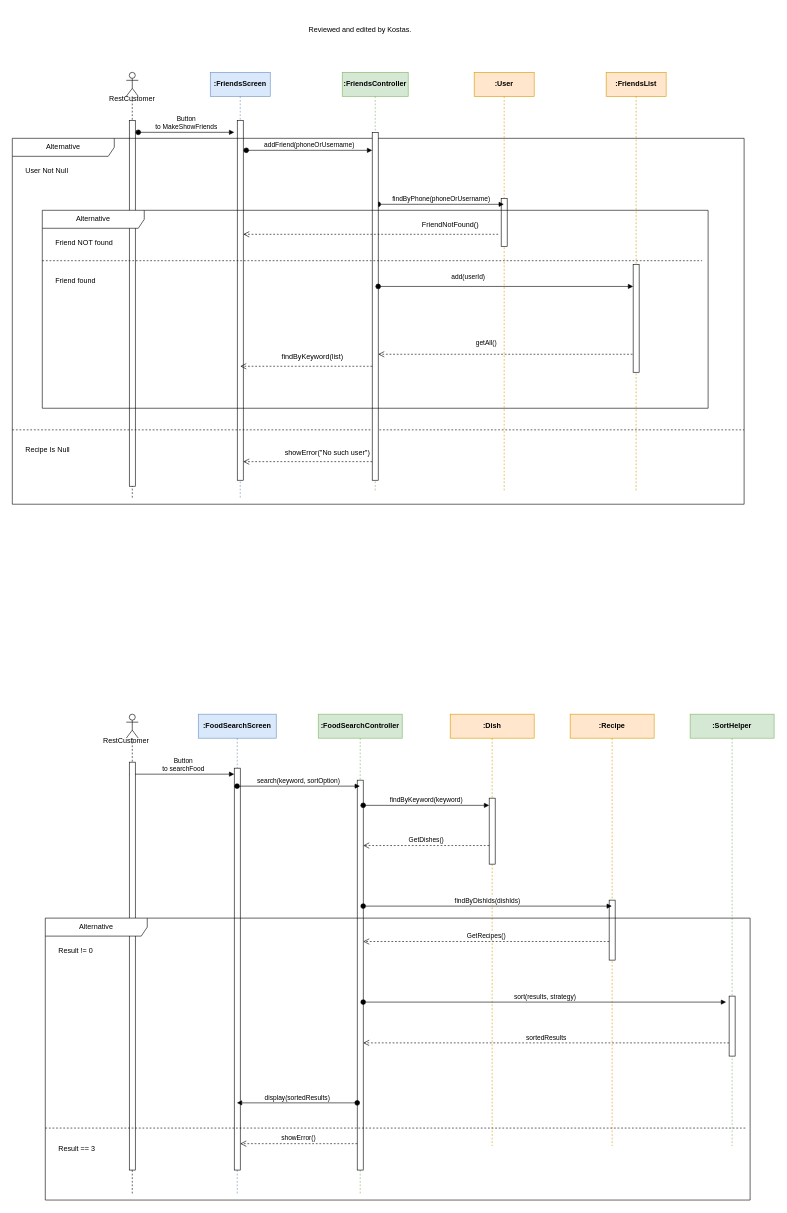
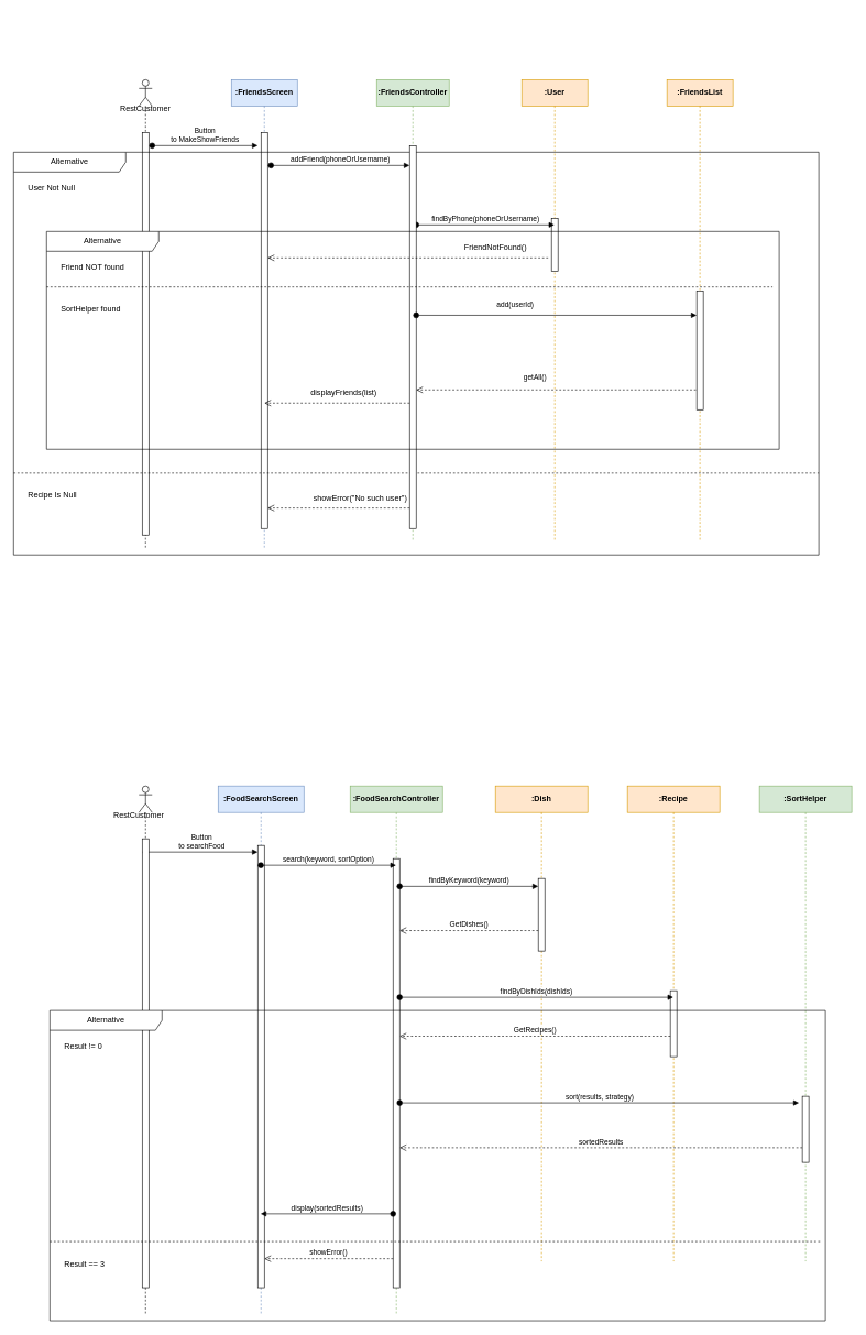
  <mxCell id="0" />
  <mxCell id="1" parent="0" />
  <mxCell id="2" value="&lt;strong data-end=&quot;1178&quot; data-start=&quot;1161&quot;&gt;:FriendsScreen&lt;/strong&gt;" style="shape=umlLifeline;perimeter=lifelinePerimeter;whiteSpace=wrap;html=1;container=1;dropTarget=0;collapsible=0;recursiveResize=0;outlineConnect=0;portConstraint=eastwest;newEdgeStyle={&quot;curved&quot;:0,&quot;rounded&quot;:0};fillColor=#dae8fc;strokeColor=#6c8ebf;" parent="1" vertex="1"><mxGeometry x="350" y="120" width="100" height="710" as="geometry" /></mxCell>
  <mxCell id="3" value="" style="html=1;points=[[0,0,0,0,5],[0,1,0,0,-5],[1,0,0,0,5],[1,1,0,0,-5]];perimeter=orthogonalPerimeter;outlineConnect=0;targetShapes=umlLifeline;portConstraint=eastwest;newEdgeStyle={&quot;curved&quot;:0,&quot;rounded&quot;:0};" parent="2" vertex="1"><mxGeometry x="45" y="80" width="10" height="600" as="geometry" /></mxCell>
  <mxCell id="4" value="&lt;strong data-end=&quot;1247&quot; data-start=&quot;1226&quot;&gt;:FriendsController&lt;/strong&gt;" style="shape=umlLifeline;perimeter=lifelinePerimeter;whiteSpace=wrap;html=1;container=1;dropTarget=0;collapsible=0;recursiveResize=0;outlineConnect=0;portConstraint=eastwest;newEdgeStyle={&quot;curved&quot;:0,&quot;rounded&quot;:0};fillColor=#d5e8d4;strokeColor=#82b366;" parent="1" vertex="1"><mxGeometry x="570" y="120" width="110" height="700" as="geometry" /></mxCell>
  <mxCell id="5" value="&lt;strong data-end=&quot;1363&quot; data-start=&quot;1348&quot;&gt;:FriendsList&lt;/strong&gt;" style="shape=umlLifeline;perimeter=lifelinePerimeter;whiteSpace=wrap;html=1;container=1;dropTarget=0;collapsible=0;recursiveResize=0;outlineConnect=0;portConstraint=eastwest;newEdgeStyle={&quot;curved&quot;:0,&quot;rounded&quot;:0};fillColor=#ffe6cc;strokeColor=#d79b00;" parent="1" vertex="1"><mxGeometry x="1010" y="120" width="100" height="700" as="geometry" /></mxCell>
  <mxCell id="6" value="&lt;strong data-end=&quot;1302&quot; data-start=&quot;1294&quot;&gt;:User&lt;/strong&gt;" style="shape=umlLifeline;perimeter=lifelinePerimeter;whiteSpace=wrap;html=1;container=1;dropTarget=0;collapsible=0;recursiveResize=0;outlineConnect=0;portConstraint=eastwest;newEdgeStyle={&quot;curved&quot;:0,&quot;rounded&quot;:0};fillColor=#ffe6cc;strokeColor=#d79b00;" parent="1" vertex="1"><mxGeometry x="790" y="120" width="100" height="700" as="geometry" /></mxCell>
  <mxCell id="7" value="" style="html=1;points=[[0,0,0,0,5],[0,1,0,0,-5],[1,0,0,0,5],[1,1,0,0,-5]];perimeter=orthogonalPerimeter;outlineConnect=0;targetShapes=umlLifeline;portConstraint=eastwest;newEdgeStyle={&quot;curved&quot;:0,&quot;rounded&quot;:0};" parent="6" vertex="1"><mxGeometry x="45" y="210" width="10" height="80" as="geometry" /></mxCell>
  <mxCell id="8" value="Button&lt;br&gt;to MakeShowFriends" style="html=1;verticalAlign=bottom;startArrow=oval;startFill=1;endArrow=block;startSize=8;curved=0;rounded=0;" parent="1" edge="1"><mxGeometry x="0.003" width="60" relative="1" as="geometry"><mxPoint x="230" y="220" as="sourcePoint" /><mxPoint x="390" y="220" as="targetPoint" /><mxPoint as="offset" /></mxGeometry></mxCell>
  <mxCell id="9" value="addFriend(phoneOrUsername)" style="html=1;verticalAlign=bottom;startArrow=oval;startFill=1;endArrow=block;startSize=8;curved=0;rounded=0;" parent="1" edge="1"><mxGeometry x="0.001" width="60" relative="1" as="geometry"><mxPoint x="410" y="250" as="sourcePoint" /><mxPoint x="620" y="250" as="targetPoint" /><mxPoint as="offset" /></mxGeometry></mxCell>
  <mxCell id="10" value="findByPhone(phoneOrUsername)" style="html=1;verticalAlign=bottom;startArrow=oval;startFill=1;endArrow=block;startSize=8;curved=0;rounded=0;" parent="1" source="42" edge="1"><mxGeometry x="0.001" width="60" relative="1" as="geometry"><mxPoint x="620" y="340" as="sourcePoint" /><mxPoint x="839.5" y="340" as="targetPoint" /><mxPoint as="offset" /></mxGeometry></mxCell>
  <mxCell id="11" value="add(userId)" style="html=1;verticalAlign=bottom;startArrow=oval;startFill=1;endArrow=block;startSize=8;curved=0;rounded=0;" parent="1" edge="1"><mxGeometry x="NaN" y="288" width="60" relative="1" as="geometry"><mxPoint x="1059.447" y="538" as="sourcePoint" /><mxPoint x="1059.447" y="538" as="targetPoint" /><mxPoint x="-279" y="-68" as="offset" /></mxGeometry></mxCell>
  <mxCell id="12" value="getAll()" style="html=1;verticalAlign=bottom;endArrow=open;dashed=1;endSize=8;curved=0;rounded=0;" parent="1" target="42" edge="1"><mxGeometry x="0.163" y="-10" relative="1" as="geometry"><mxPoint x="1059.92" y="590" as="sourcePoint" /><mxPoint x="620.087" y="590" as="targetPoint" /><mxPoint as="offset" /><Array as="points"><mxPoint x="820" y="590" /></Array></mxGeometry></mxCell>
  <mxCell id="13" value="&lt;strong data-end=&quot;1178&quot; data-start=&quot;1161&quot;&gt;:FoodSearchScreen&lt;/strong&gt;" style="shape=umlLifeline;perimeter=lifelinePerimeter;whiteSpace=wrap;html=1;container=1;dropTarget=0;collapsible=0;recursiveResize=0;outlineConnect=0;portConstraint=eastwest;newEdgeStyle={&quot;curved&quot;:0,&quot;rounded&quot;:0};fillColor=#dae8fc;strokeColor=#6c8ebf;" parent="1" vertex="1"><mxGeometry x="330" y="1190" width="130" height="800" as="geometry" /></mxCell>
  <mxCell id="14" value="" style="html=1;points=[[0,0,0,0,5],[0,1,0,0,-5],[1,0,0,0,5],[1,1,0,0,-5]];perimeter=orthogonalPerimeter;outlineConnect=0;targetShapes=umlLifeline;portConstraint=eastwest;newEdgeStyle={&quot;curved&quot;:0,&quot;rounded&quot;:0};" parent="13" vertex="1"><mxGeometry x="60" y="90" width="10" height="670" as="geometry" /></mxCell>
  <mxCell id="15" value="&lt;strong data-end=&quot;1178&quot; data-start=&quot;1161&quot;&gt;:FoodSearchController&lt;/strong&gt;" style="shape=umlLifeline;perimeter=lifelinePerimeter;whiteSpace=wrap;html=1;container=1;dropTarget=0;collapsible=0;recursiveResize=0;outlineConnect=0;portConstraint=eastwest;newEdgeStyle={&quot;curved&quot;:0,&quot;rounded&quot;:0};fillColor=#d5e8d4;strokeColor=#82b366;" parent="1" vertex="1"><mxGeometry x="530" y="1190" width="140" height="800" as="geometry" /></mxCell>
  <mxCell id="16" value="" style="html=1;points=[[0,0,0,0,5],[0,1,0,0,-5],[1,0,0,0,5],[1,1,0,0,-5]];perimeter=orthogonalPerimeter;outlineConnect=0;targetShapes=umlLifeline;portConstraint=eastwest;newEdgeStyle={&quot;curved&quot;:0,&quot;rounded&quot;:0};" parent="15" vertex="1"><mxGeometry x="65" y="110" width="10" height="650" as="geometry" /></mxCell>
  <mxCell id="17" value="&lt;strong data-end=&quot;1178&quot; data-start=&quot;1161&quot;&gt;:Dish&lt;/strong&gt;" style="shape=umlLifeline;perimeter=lifelinePerimeter;whiteSpace=wrap;html=1;container=1;dropTarget=0;collapsible=0;recursiveResize=0;outlineConnect=0;portConstraint=eastwest;newEdgeStyle={&quot;curved&quot;:0,&quot;rounded&quot;:0};fillColor=#ffe6cc;strokeColor=#d79b00;" parent="1" vertex="1"><mxGeometry x="750" y="1190" width="140" height="720" as="geometry" /></mxCell>
  <mxCell id="18" value="" style="html=1;points=[[0,0,0,0,5],[0,1,0,0,-5],[1,0,0,0,5],[1,1,0,0,-5]];perimeter=orthogonalPerimeter;outlineConnect=0;targetShapes=umlLifeline;portConstraint=eastwest;newEdgeStyle={&quot;curved&quot;:0,&quot;rounded&quot;:0};" parent="17" vertex="1"><mxGeometry x="65" y="140" width="10" height="110" as="geometry" /></mxCell>
  <mxCell id="19" value="Button&lt;br&gt;to searchFood" style="html=1;verticalAlign=bottom;startArrow=oval;startFill=1;endArrow=block;startSize=8;curved=0;rounded=0;" parent="1" edge="1"><mxGeometry x="0.005" width="60" relative="1" as="geometry"><mxPoint x="220" y="1290" as="sourcePoint" /><mxPoint x="390" y="1290" as="targetPoint" /><mxPoint as="offset" /></mxGeometry></mxCell>
  <mxCell id="20" value="search(keyword, sortOption)" style="html=1;verticalAlign=bottom;startArrow=oval;startFill=1;endArrow=block;startSize=8;curved=0;rounded=0;" parent="1" edge="1"><mxGeometry width="60" relative="1" as="geometry"><mxPoint x="394.667" y="1310" as="sourcePoint" /><mxPoint x="599.5" y="1310" as="targetPoint" /></mxGeometry></mxCell>
  <mxCell id="21" value="findByKeyword(keyword)" style="html=1;verticalAlign=bottom;startArrow=oval;startFill=1;endArrow=block;startSize=8;curved=0;rounded=0;" parent="1" edge="1"><mxGeometry width="60" relative="1" as="geometry"><mxPoint x="605" y="1342" as="sourcePoint" /><mxPoint x="815" y="1342" as="targetPoint" /></mxGeometry></mxCell>
  <mxCell id="22" value="GetDishes()" style="html=1;verticalAlign=bottom;endArrow=open;dashed=1;endSize=8;curved=0;rounded=0;" parent="1" edge="1"><mxGeometry relative="1" as="geometry"><mxPoint x="815" y="1409" as="sourcePoint" /><mxPoint x="605" y="1409" as="targetPoint" /></mxGeometry></mxCell>
  <mxCell id="23" value="&lt;strong data-end=&quot;1178&quot; data-start=&quot;1161&quot;&gt;:Recipe&lt;/strong&gt;" style="shape=umlLifeline;perimeter=lifelinePerimeter;whiteSpace=wrap;html=1;container=1;dropTarget=0;collapsible=0;recursiveResize=0;outlineConnect=0;portConstraint=eastwest;newEdgeStyle={&quot;curved&quot;:0,&quot;rounded&quot;:0};fillColor=#ffe6cc;strokeColor=#d79b00;" parent="1" vertex="1"><mxGeometry x="950" y="1190" width="140" height="720" as="geometry" /></mxCell>
  <mxCell id="24" value="" style="html=1;points=[[0,0,0,0,5],[0,1,0,0,-5],[1,0,0,0,5],[1,1,0,0,-5]];perimeter=orthogonalPerimeter;outlineConnect=0;targetShapes=umlLifeline;portConstraint=eastwest;newEdgeStyle={&quot;curved&quot;:0,&quot;rounded&quot;:0};" parent="23" vertex="1"><mxGeometry x="65" y="310" width="10" height="100" as="geometry" /></mxCell>
  <mxCell id="25" value="findByDishIds(dishIds)" style="html=1;verticalAlign=bottom;startArrow=oval;startFill=1;endArrow=block;startSize=8;curved=0;rounded=0;" parent="1" edge="1" source="16"><mxGeometry width="60" relative="1" as="geometry"><mxPoint x="610" y="1510" as="sourcePoint" /><mxPoint x="1019.5" y="1510" as="targetPoint" /></mxGeometry></mxCell>
  <mxCell id="26" value="GetRecipes()" style="html=1;verticalAlign=bottom;endArrow=open;dashed=1;endSize=8;curved=0;rounded=0;" parent="1" edge="1"><mxGeometry relative="1" as="geometry"><mxPoint x="1015" y="1569" as="sourcePoint" /><mxPoint x="605" y="1569" as="targetPoint" /></mxGeometry></mxCell>
  <mxCell id="27" value="&lt;strong data-end=&quot;1178&quot; data-start=&quot;1161&quot;&gt;:SortHelper&lt;/strong&gt;" style="shape=umlLifeline;perimeter=lifelinePerimeter;whiteSpace=wrap;html=1;container=1;dropTarget=0;collapsible=0;recursiveResize=0;outlineConnect=0;portConstraint=eastwest;newEdgeStyle={&quot;curved&quot;:0,&quot;rounded&quot;:0};fillColor=#d5e8d4;strokeColor=#82b366;" parent="1" vertex="1"><mxGeometry x="1150" y="1190" width="140" height="720" as="geometry" /></mxCell>
  <mxCell id="28" value="sort(results, strategy)" style="html=1;verticalAlign=bottom;startArrow=oval;startFill=1;endArrow=block;startSize=8;curved=0;rounded=0;" parent="1" edge="1" source="16"><mxGeometry width="60" relative="1" as="geometry"><mxPoint x="630" y="1670" as="sourcePoint" /><mxPoint x="1210" y="1670" as="targetPoint" /></mxGeometry></mxCell>
  <mxCell id="29" value="sortedResults" style="html=1;verticalAlign=bottom;endArrow=open;dashed=1;endSize=8;curved=0;rounded=0;" parent="1" edge="1"><mxGeometry x="-0.0" relative="1" as="geometry"><mxPoint x="1215" y="1738" as="sourcePoint" /><mxPoint x="605" y="1738" as="targetPoint" /><mxPoint as="offset" /></mxGeometry></mxCell>
  <mxCell id="30" value="display(sortedResults)" style="html=1;verticalAlign=bottom;startArrow=oval;startFill=1;endArrow=block;startSize=8;curved=0;rounded=0;" parent="1" edge="1"><mxGeometry width="60" relative="1" as="geometry"><mxPoint x="595" y="1838" as="sourcePoint" /><mxPoint x="394.447" y="1838" as="targetPoint" /></mxGeometry></mxCell>
  <mxCell id="31" value="" style="shape=umlLifeline;perimeter=lifelinePerimeter;whiteSpace=wrap;html=1;container=1;dropTarget=0;collapsible=0;recursiveResize=0;outlineConnect=0;portConstraint=eastwest;newEdgeStyle={&quot;curved&quot;:0,&quot;rounded&quot;:0};participant=umlActor;" parent="1" vertex="1"><mxGeometry x="210" y="120" width="20" height="710" as="geometry" /></mxCell>
  <mxCell id="32" value="" style="html=1;points=[[0,0,0,0,5],[0,1,0,0,-5],[1,0,0,0,5],[1,1,0,0,-5]];perimeter=orthogonalPerimeter;outlineConnect=0;targetShapes=umlLifeline;portConstraint=eastwest;newEdgeStyle={&quot;curved&quot;:0,&quot;rounded&quot;:0};" parent="31" vertex="1"><mxGeometry x="5" y="80" width="10" height="610" as="geometry" /></mxCell>
  <mxCell id="33" value="&lt;span style=&quot;text-wrap-mode: nowrap;&quot;&gt;RestCustomer&lt;/span&gt;" style="text;html=1;align=center;verticalAlign=middle;whiteSpace=wrap;rounded=0;" parent="1" vertex="1"><mxGeometry x="190" y="150" width="60" height="30" as="geometry" /></mxCell>
  <mxCell id="34" value="" style="shape=umlLifeline;perimeter=lifelinePerimeter;whiteSpace=wrap;html=1;container=1;dropTarget=0;collapsible=0;recursiveResize=0;outlineConnect=0;portConstraint=eastwest;newEdgeStyle={&quot;curved&quot;:0,&quot;rounded&quot;:0};participant=umlActor;" parent="1" vertex="1"><mxGeometry x="210" y="1190" width="20" height="800" as="geometry" /></mxCell>
  <mxCell id="35" value="" style="html=1;points=[[0,0,0,0,5],[0,1,0,0,-5],[1,0,0,0,5],[1,1,0,0,-5]];perimeter=orthogonalPerimeter;outlineConnect=0;targetShapes=umlLifeline;portConstraint=eastwest;newEdgeStyle={&quot;curved&quot;:0,&quot;rounded&quot;:0};" parent="34" vertex="1"><mxGeometry x="5" y="80" width="10" height="680" as="geometry" /></mxCell>
  <mxCell id="36" value="" style="html=1;points=[[0,0,0,0,5],[0,1,0,0,-5],[1,0,0,0,5],[1,1,0,0,-5]];perimeter=orthogonalPerimeter;outlineConnect=0;targetShapes=umlLifeline;portConstraint=eastwest;newEdgeStyle={&quot;curved&quot;:0,&quot;rounded&quot;:0};" parent="1" vertex="1"><mxGeometry x="1055" y="440" width="10" height="180" as="geometry" /></mxCell>
  <mxCell id="37" value="&lt;span style=&quot;text-wrap-mode: nowrap;&quot;&gt;RestCustomer&lt;/span&gt;" style="text;html=1;align=center;verticalAlign=middle;whiteSpace=wrap;rounded=0;" parent="1" vertex="1"><mxGeometry x="180" y="1220" width="60" height="30" as="geometry" /></mxCell>
  <mxCell id="38" value="" style="html=1;points=[[0,0,0,0,5],[0,1,0,0,-5],[1,0,0,0,5],[1,1,0,0,-5]];perimeter=orthogonalPerimeter;outlineConnect=0;targetShapes=umlLifeline;portConstraint=eastwest;newEdgeStyle={&quot;curved&quot;:0,&quot;rounded&quot;:0};" parent="1" vertex="1"><mxGeometry x="1215" y="1660" width="10" height="100" as="geometry" /></mxCell>
  <mxCell id="39" value="Alternative" style="shape=umlFrame;whiteSpace=wrap;html=1;pointerEvents=0;recursiveResize=0;container=1;collapsible=0;width=170;" parent="1" vertex="1"><mxGeometry x="20" y="230" width="1220" height="610" as="geometry" /></mxCell>
  <mxCell id="40" value="User Not Null" style="text;html=1;" parent="39" vertex="1"><mxGeometry width="100" height="20" relative="1" as="geometry"><mxPoint x="20" y="40" as="offset" /></mxGeometry></mxCell>
  <mxCell id="41" value="Recipe Is Null" style="line;strokeWidth=1;dashed=1;labelPosition=center;verticalLabelPosition=bottom;align=left;verticalAlign=top;spacingLeft=20;spacingTop=15;html=1;whiteSpace=wrap;" parent="39" vertex="1"><mxGeometry y="481" width="1220" height="10" as="geometry" /></mxCell>
  <mxCell id="42" value="" style="html=1;points=[[0,0,0,0,5],[0,1,0,0,-5],[1,0,0,0,5],[1,1,0,0,-5]];perimeter=orthogonalPerimeter;outlineConnect=0;targetShapes=umlLifeline;portConstraint=eastwest;newEdgeStyle={&quot;curved&quot;:0,&quot;rounded&quot;:0};" parent="39" vertex="1"><mxGeometry x="600" y="-10" width="10" height="580" as="geometry" /></mxCell>
  <mxCell id="43" value="Alternative" style="shape=umlFrame;whiteSpace=wrap;html=1;pointerEvents=0;recursiveResize=0;container=1;collapsible=0;width=170;" vertex="1" parent="39"><mxGeometry x="50" y="120" width="1110" height="330" as="geometry" /></mxCell>
  <mxCell id="44" value="Friend NOT found" style="text;html=1;" vertex="1" parent="43"><mxGeometry width="100" height="20" relative="1" as="geometry"><mxPoint x="20" y="40" as="offset" /></mxGeometry></mxCell>
- <mxCell id="45" value="Friend found" style="line;strokeWidth=1;dashed=1;labelPosition=center;verticalLabelPosition=bottom;align=left;verticalAlign=top;spacingLeft=20;spacingTop=15;html=1;whiteSpace=wrap;" vertex="1" parent="43"><mxGeometry y="79" width="1100" height="10" as="geometry" /></mxCell>
+ <mxCell id="45" value="SortHelper found" style="line;strokeWidth=1;dashed=1;labelPosition=center;verticalLabelPosition=bottom;align=left;verticalAlign=top;spacingLeft=20;spacingTop=15;html=1;whiteSpace=wrap;" vertex="1" parent="43"><mxGeometry y="79" width="1100" height="10" as="geometry" /></mxCell>
  <mxCell id="46" value="FriendNotFound()" style="text;html=1;align=center;verticalAlign=middle;resizable=0;points=[];autosize=1;strokeColor=none;fillColor=none;" vertex="1" parent="43"><mxGeometry x="620" y="10" width="120" height="30" as="geometry" /></mxCell>
  <mxCell id="47" value="" style="html=1;verticalAlign=bottom;endArrow=open;dashed=1;endSize=8;curved=0;rounded=0;" edge="1" parent="43" target="3"><mxGeometry x="0.0" relative="1" as="geometry"><mxPoint x="760" y="40" as="sourcePoint" /><mxPoint x="570" y="40" as="targetPoint" /><mxPoint as="offset" /></mxGeometry></mxCell>
  <mxCell id="48" value="" style="html=1;verticalAlign=bottom;endArrow=open;dashed=1;endSize=8;curved=0;rounded=0;" edge="1" parent="43" source="42"><mxGeometry x="0.0" relative="1" as="geometry"><mxPoint x="545" y="268.95" as="sourcePoint" /><mxPoint x="330" y="260" as="targetPoint" /><mxPoint as="offset" /></mxGeometry></mxCell>
- <mxCell id="49" value="findByKeyword(list)" style="text;html=1;align=center;verticalAlign=middle;resizable=0;points=[];autosize=1;strokeColor=none;fillColor=none;" vertex="1" parent="43"><mxGeometry x="390" y="230" width="120" height="30" as="geometry" /></mxCell>
+ <mxCell id="49" value="displayFriends(list)" style="text;html=1;align=center;verticalAlign=middle;resizable=0;points=[];autosize=1;strokeColor=none;fillColor=none;" vertex="1" parent="43"><mxGeometry x="390" y="230" width="120" height="30" as="geometry" /></mxCell>
  <mxCell id="50" value="" style="html=1;verticalAlign=bottom;endArrow=open;dashed=1;endSize=8;curved=0;rounded=0;" edge="1" parent="39" target="3"><mxGeometry x="0.0" relative="1" as="geometry"><mxPoint x="600" y="539" as="sourcePoint" /><mxPoint x="400" y="539" as="targetPoint" /><mxPoint as="offset" /></mxGeometry></mxCell>
  <mxCell id="51" value="showError(&quot;No such user&quot;)" style="text;html=1;align=center;verticalAlign=middle;resizable=0;points=[];autosize=1;strokeColor=none;fillColor=none;" vertex="1" parent="39"><mxGeometry x="440" y="510" width="170" height="30" as="geometry" /></mxCell>
- <mxCell id="52" value="Reviewed and edited by Kostas." style="text;html=1;align=center;verticalAlign=middle;whiteSpace=wrap;rounded=0;" parent="1" vertex="1"><mxGeometry x="390" y="20" width="420" height="60" as="geometry" /></mxCell>
  <mxCell id="53" value="" style="html=1;verticalAlign=bottom;startArrow=oval;startFill=1;endArrow=block;startSize=8;curved=0;rounded=0;exitX=1;exitY=0.443;exitDx=0;exitDy=0;exitPerimeter=0;" parent="1" edge="1" target="36" source="42"><mxGeometry width="60" relative="1" as="geometry"><mxPoint x="640" y="477" as="sourcePoint" /><mxPoint x="1040" y="477" as="targetPoint" /></mxGeometry></mxCell>
  <mxCell id="54" value="Alternative" style="shape=umlFrame;whiteSpace=wrap;html=1;pointerEvents=0;recursiveResize=0;container=1;collapsible=0;width=170;" vertex="1" parent="1"><mxGeometry x="75" y="1530" width="1175" height="470" as="geometry" /></mxCell>
  <mxCell id="55" value="Result != 0" style="text;html=1;" vertex="1" parent="54"><mxGeometry width="100" height="20" relative="1" as="geometry"><mxPoint x="20" y="40" as="offset" /></mxGeometry></mxCell>
  <mxCell id="56" value="Result == 3" style="line;strokeWidth=1;dashed=1;labelPosition=center;verticalLabelPosition=bottom;align=left;verticalAlign=top;spacingLeft=20;spacingTop=15;html=1;whiteSpace=wrap;" vertex="1" parent="54"><mxGeometry y="345" width="1170" height="10" as="geometry" /></mxCell>
  <mxCell id="57" value="showError()" style="html=1;verticalAlign=bottom;endArrow=open;dashed=1;endSize=8;curved=0;rounded=0;" edge="1" parent="1"><mxGeometry x="-0.0" relative="1" as="geometry"><mxPoint x="595" y="1906" as="sourcePoint" /><mxPoint x="400" y="1906" as="targetPoint" /><mxPoint as="offset" /></mxGeometry></mxCell>
